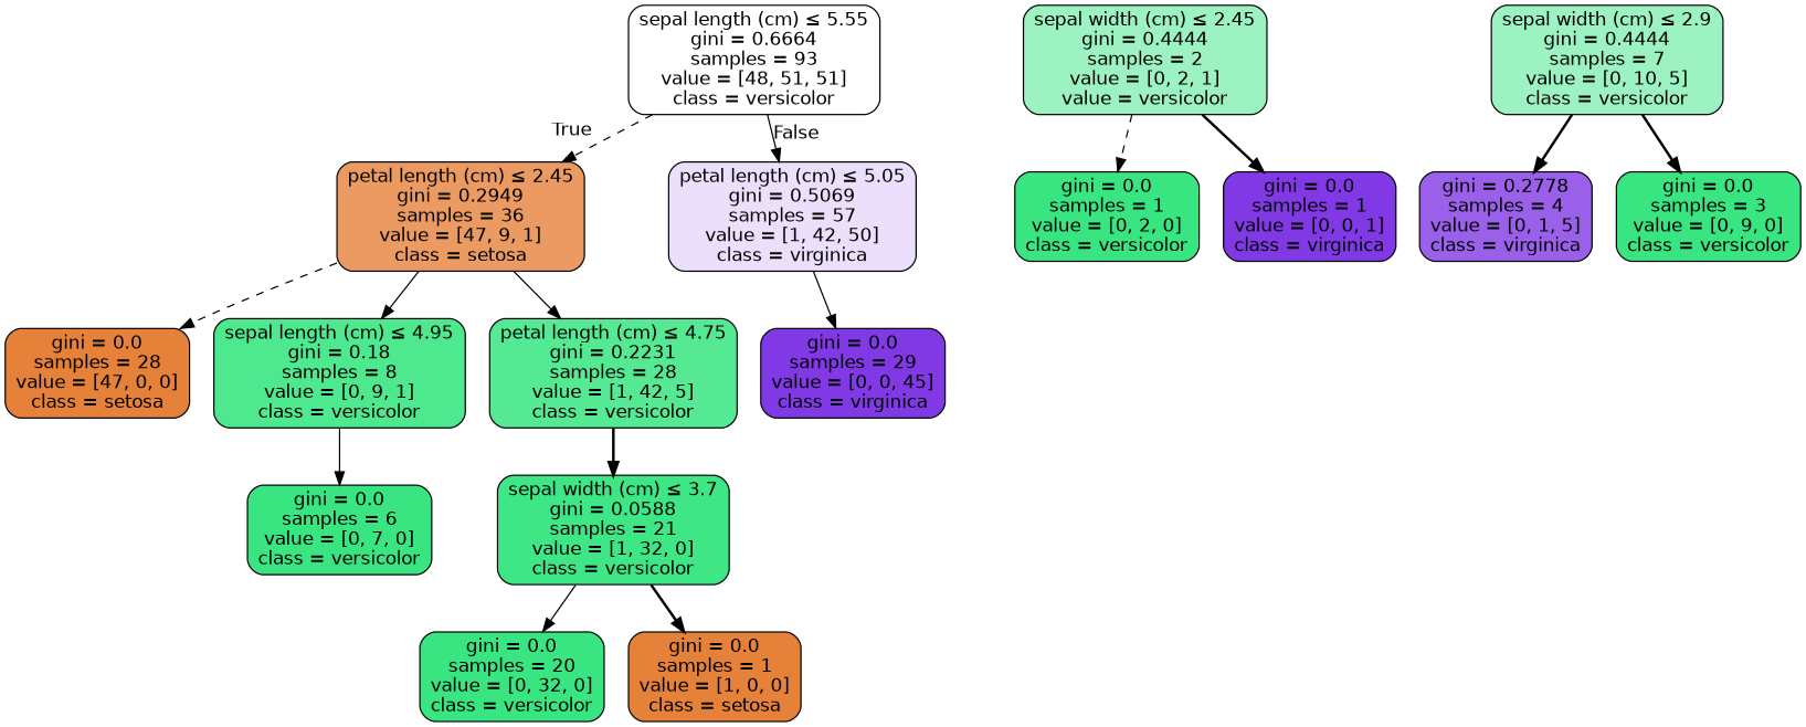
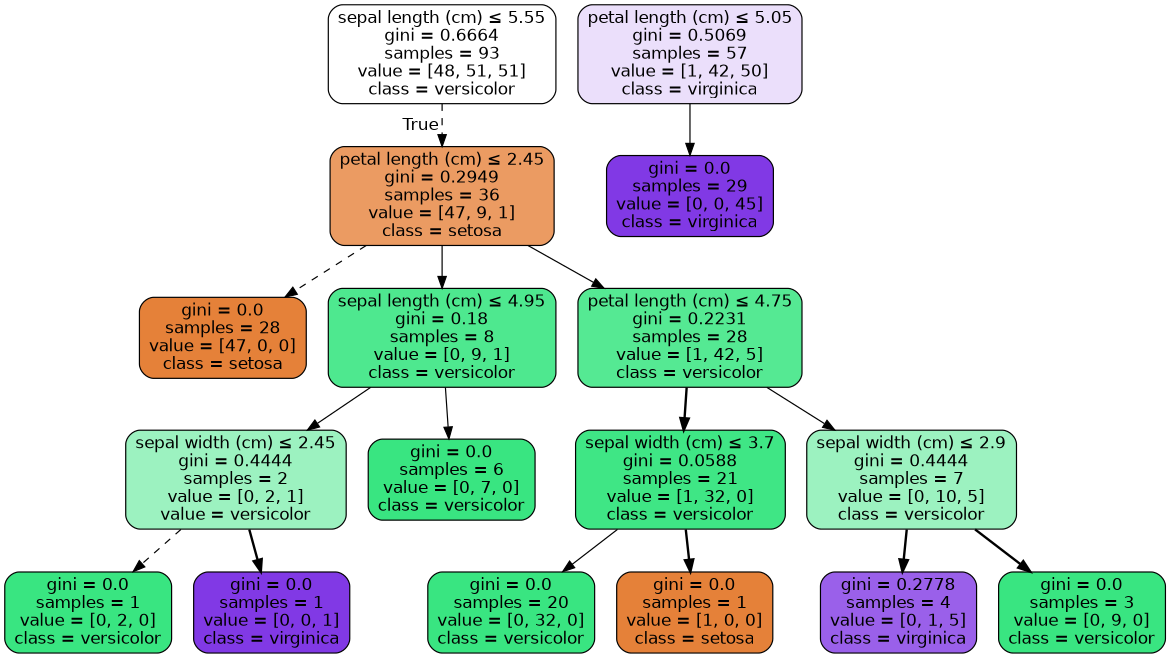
  digraph {
    node [color=black fillcolor="#39e581ff" fontname=helvetica shape=box style="filled, rounded"]
    edge [fontname=helvetica style=solid]
    n1 [fillcolor="#39e58100" label=<sepal length (cm) &le; 5.55<br/>gini = 0.6664<br/>samples = 93<br/>value = [48, 51, 51]<br/>class = versicolor>]
    n2 [fillcolor="#e58139ca" label=<petal length (cm) &le; 2.45<br/>gini = 0.2949<br/>samples = 36<br/>value = [47, 9, 1]<br/>class = setosa>]
    n3 [fillcolor="#8139e528" label=<petal length (cm) &le; 5.05<br/>gini = 0.5069<br/>samples = 57<br/>value = [1, 42, 50]<br/>class = virginica>]
    n4 [fillcolor="#e58139ff" label=<gini = 0.0<br/>samples = 28<br/>value = [47, 0, 0]<br/>class = setosa>]
    n5 [fillcolor="#39e581e3" label=<sepal length (cm) &le; 4.95<br/>gini = 0.18<br/>samples = 8<br/>value = [0, 9, 1]<br/>class = versicolor>]
    n6 [fillcolor="#39e581db" label=<petal length (cm) &le; 4.75<br/>gini = 0.2231<br/>samples = 28<br/>value = [1, 42, 5]<br/>class = versicolor>]
    n7 [fillcolor="#8139e5ff" label=<gini = 0.0<br/>samples = 29<br/>value = [0, 0, 45]<br/>class = virginica>]
    n8 [fillcolor="#39e5817f" label=<sepal width (cm) &le; 2.45<br/>gini = 0.4444<br/>samples = 2<br/>value = [0, 2, 1]<br/>value = versicolor>]
    n9 [label=<gini = 0.0<br/>samples = 6<br/>value = [0, 7, 0]<br/>class = versicolor>]
    n10 [label=<gini = 0.0<br/>samples = 1<br/>value = [0, 2, 0]<br/>class = versicolor>]
    n11 [fillcolor="#8139e5ff" label=<gini = 0.0<br/>samples = 1<br/>value = [0, 0, 1]<br/>class = virginica>]
    n12 [fillcolor="#39e581f7" label=<sepal width (cm) &le; 3.7<br/>gini = 0.0588<br/>samples = 21<br/>value = [1, 32, 0]<br/>class = versicolor>]
    n13 [fillcolor="#39e5817f" label=<sepal width (cm) &le; 2.9<br/>gini = 0.4444<br/>samples = 7<br/>value = [0, 10, 5]<br/>class = versicolor>]
    n14 [label=<gini = 0.0<br/>samples = 20<br/>value = [0, 32, 0]<br/>class = versicolor>]
    n15 [fillcolor="#e58139ff" label=<gini = 0.0<br/>samples = 1<br/>value = [1, 0, 0]<br/>class = setosa>]
    n16 [fillcolor="#8139e5cc" label=<gini = 0.2778<br/>samples = 4<br/>value = [0, 1, 5]<br/>class = virginica>]
    n17 [label=<gini = 0.0<br/>samples = 3<br/>value = [0, 9, 0]<br/>class = versicolor>]
    n1 -> n2 [headlabel=True labelangle=45 labeldistance=2.5 style=dashed]
-   n1 -> n3 [headlabel=False labelangle=-45 labeldistance=2.5]
    n2 -> n4 [style=dashed]
    n2 -> n5
    n2 -> n6
    n3 -> n7
+   n5 -> n8
    n5 -> n9
    n6 -> n12 [style=bold]
+   n6 -> n13
    n8 -> n10 [style=dashed]
    n8 -> n11 [style=bold]
    n12 -> n14
    n12 -> n15 [style=bold]
    n13 -> n16 [style=bold]
    n13 -> n17 [style=bold]
  }
